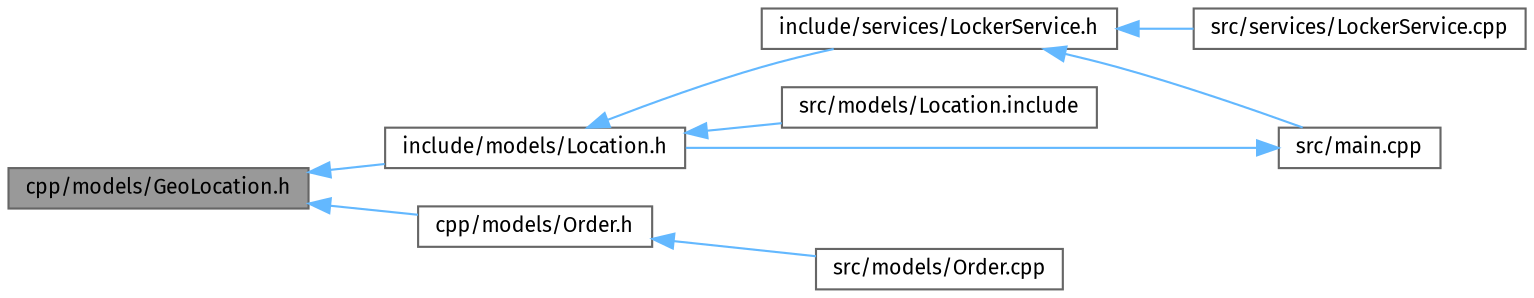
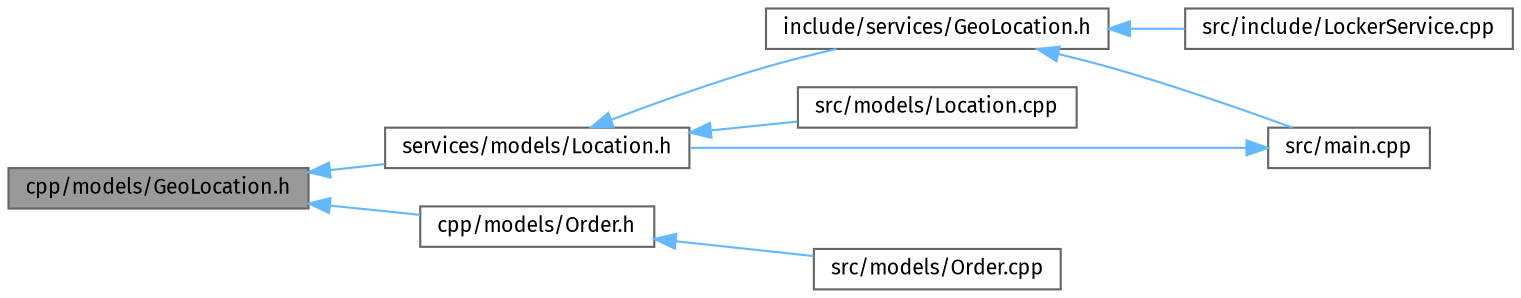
  digraph {
    fontname="Fira Sans"
    rankdir=LR
    node [color=grey40 fillcolor=white fontname="Fira Sans" fontsize=10 shape=box style=filled]
    edge [color=steelblue1 dir=back fontname="Fira Sans" fontsize=10 labelfontname=Helvetica labelfontsize=10 style=solid]
    n1 [color=gray40 fillcolor=grey60 fontcolor=black height=0.2 label="cpp/models/GeoLocation.h" width=0.4]
-   n2 [height=0.2 label="include/models/Location.h" width=0.4]
+   n2 [height=0.2 label="services/models/Location.h" width=0.4]
    n3 [height=0.2 label="cpp/models/Order.h" width=0.4]
-   n4 [height=0.2 label="include/services/LockerService.h" width=0.4]
-   n5 [height=0.2 label="src/models/Location.include" width=0.4]
+   n4 [height=0.2 label="include/services/GeoLocation.h" width=0.4]
+   n5 [height=0.2 label="src/models/Location.cpp" width=0.4]
    n6 [height=0.2 label="src/models/Order.cpp" width=0.4]
    n7 [height=0.2 label="src/main.cpp" width=0.4]
-   n8 [height=0.2 label="src/services/LockerService.cpp" width=0.4]
+   n8 [height=0.2 label="src/include/LockerService.cpp" width=0.4]
    n1 -> n2
    n1 -> n3
    n2 -> n4
    n2 -> n5
    n3 -> n6
    n4 -> n7
    n4 -> n8
    n7 -> n2
  }
